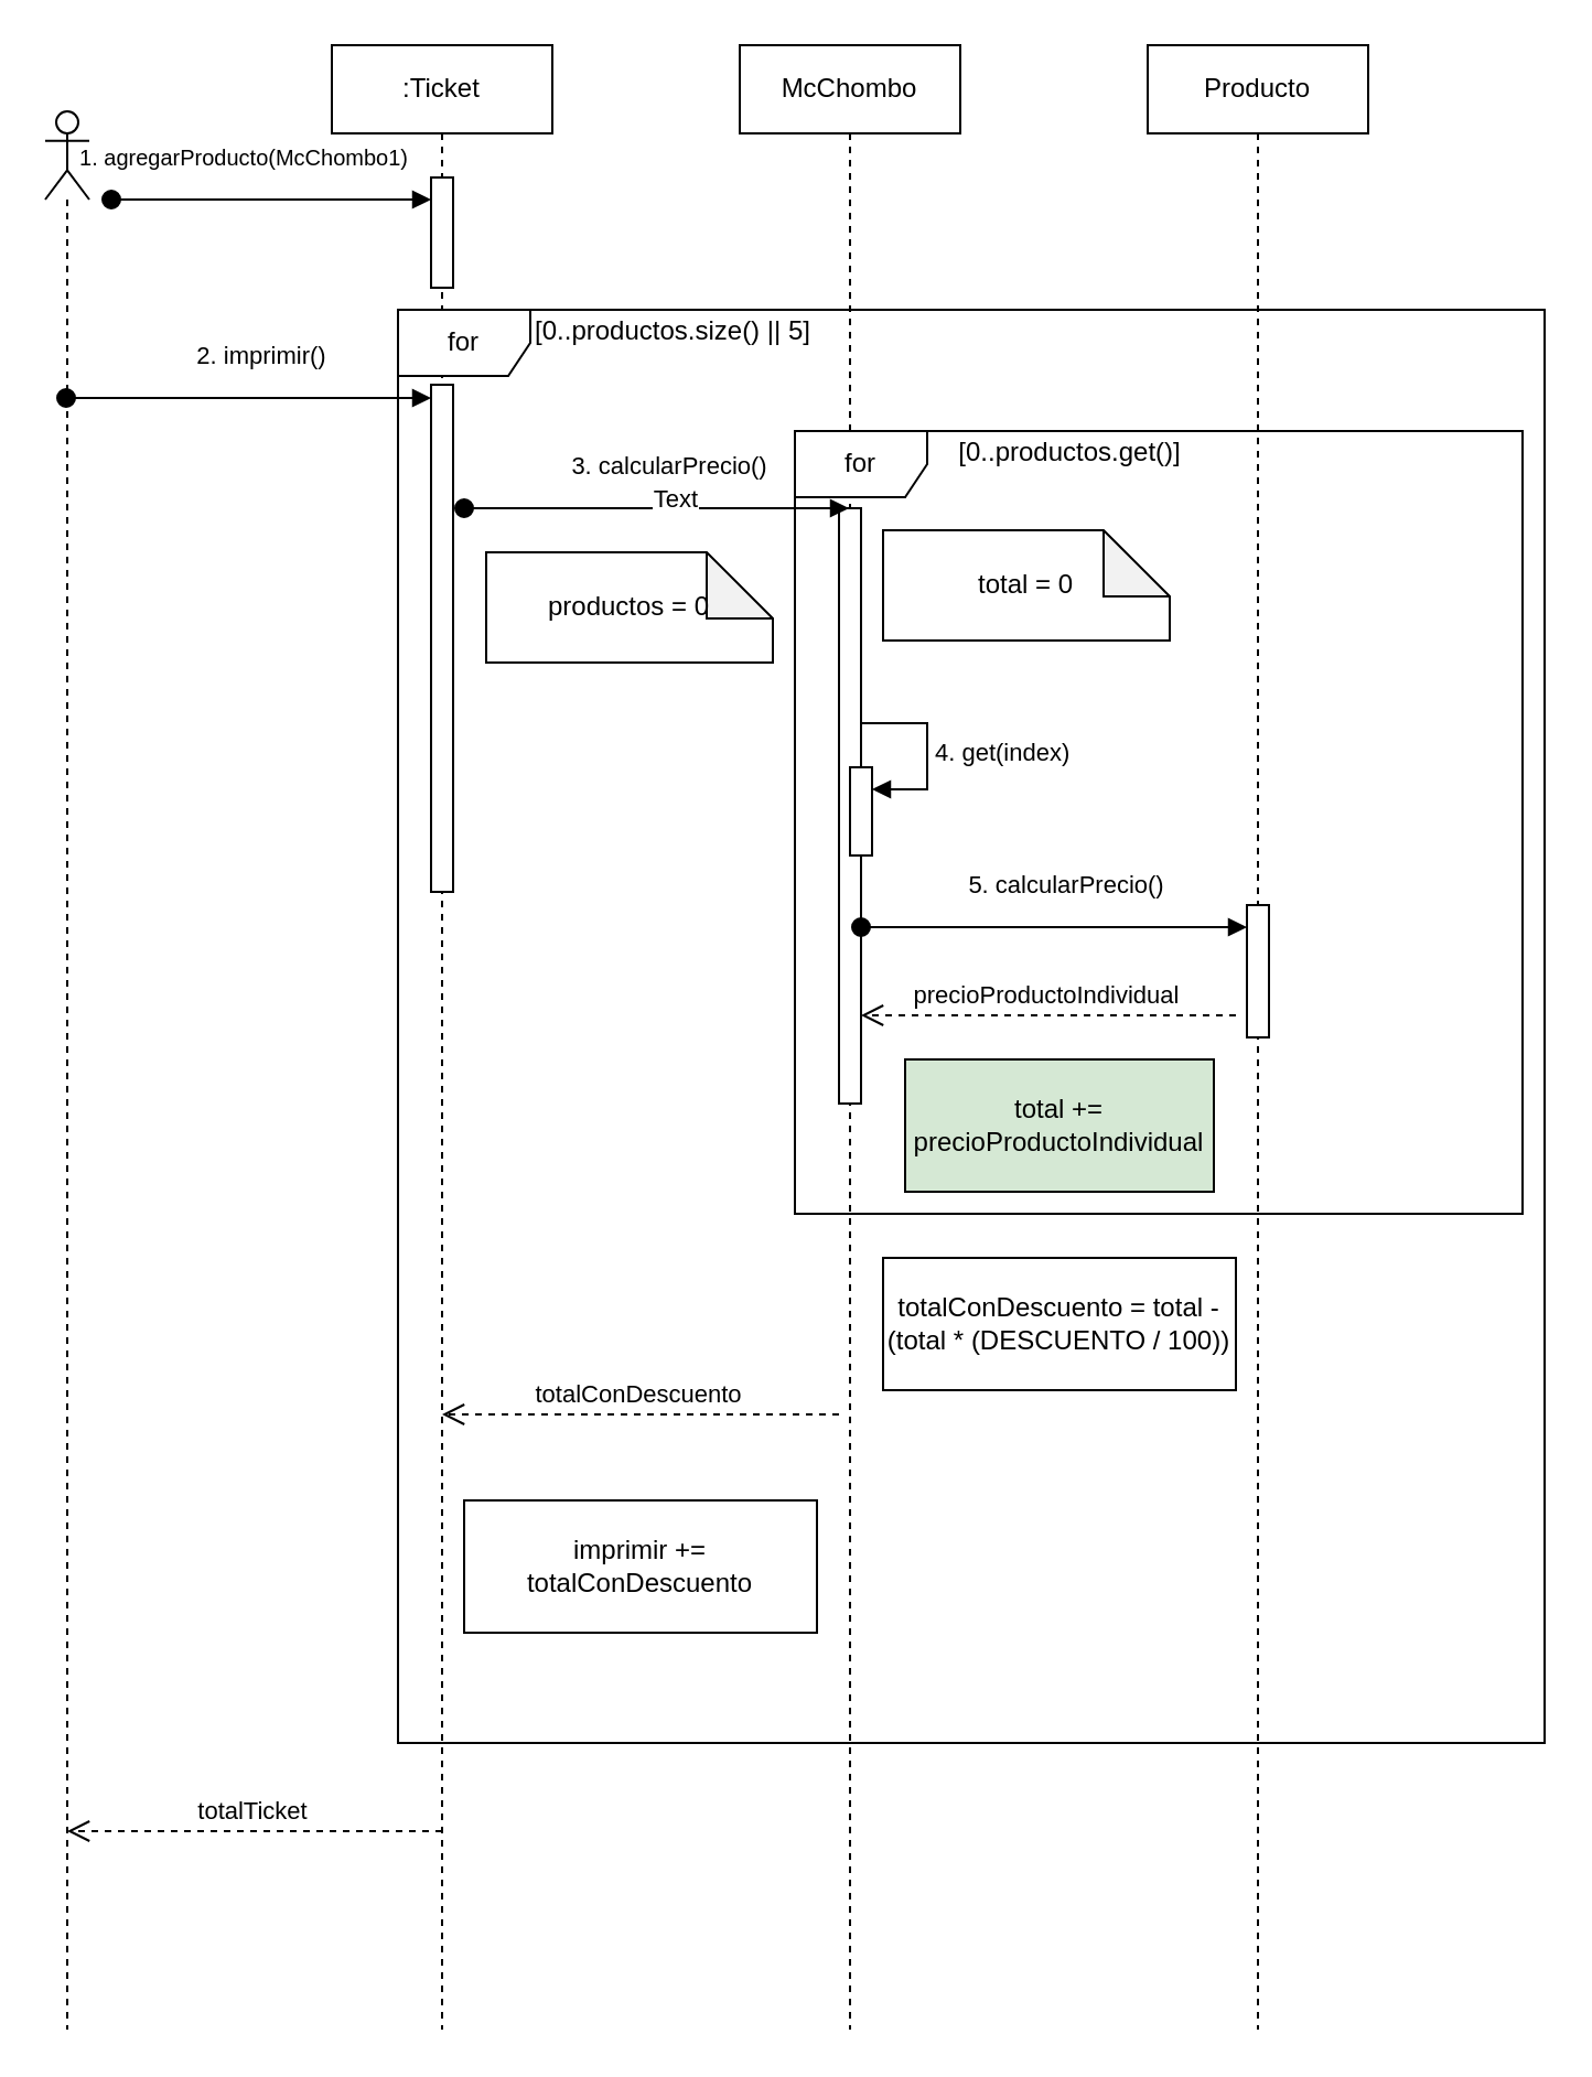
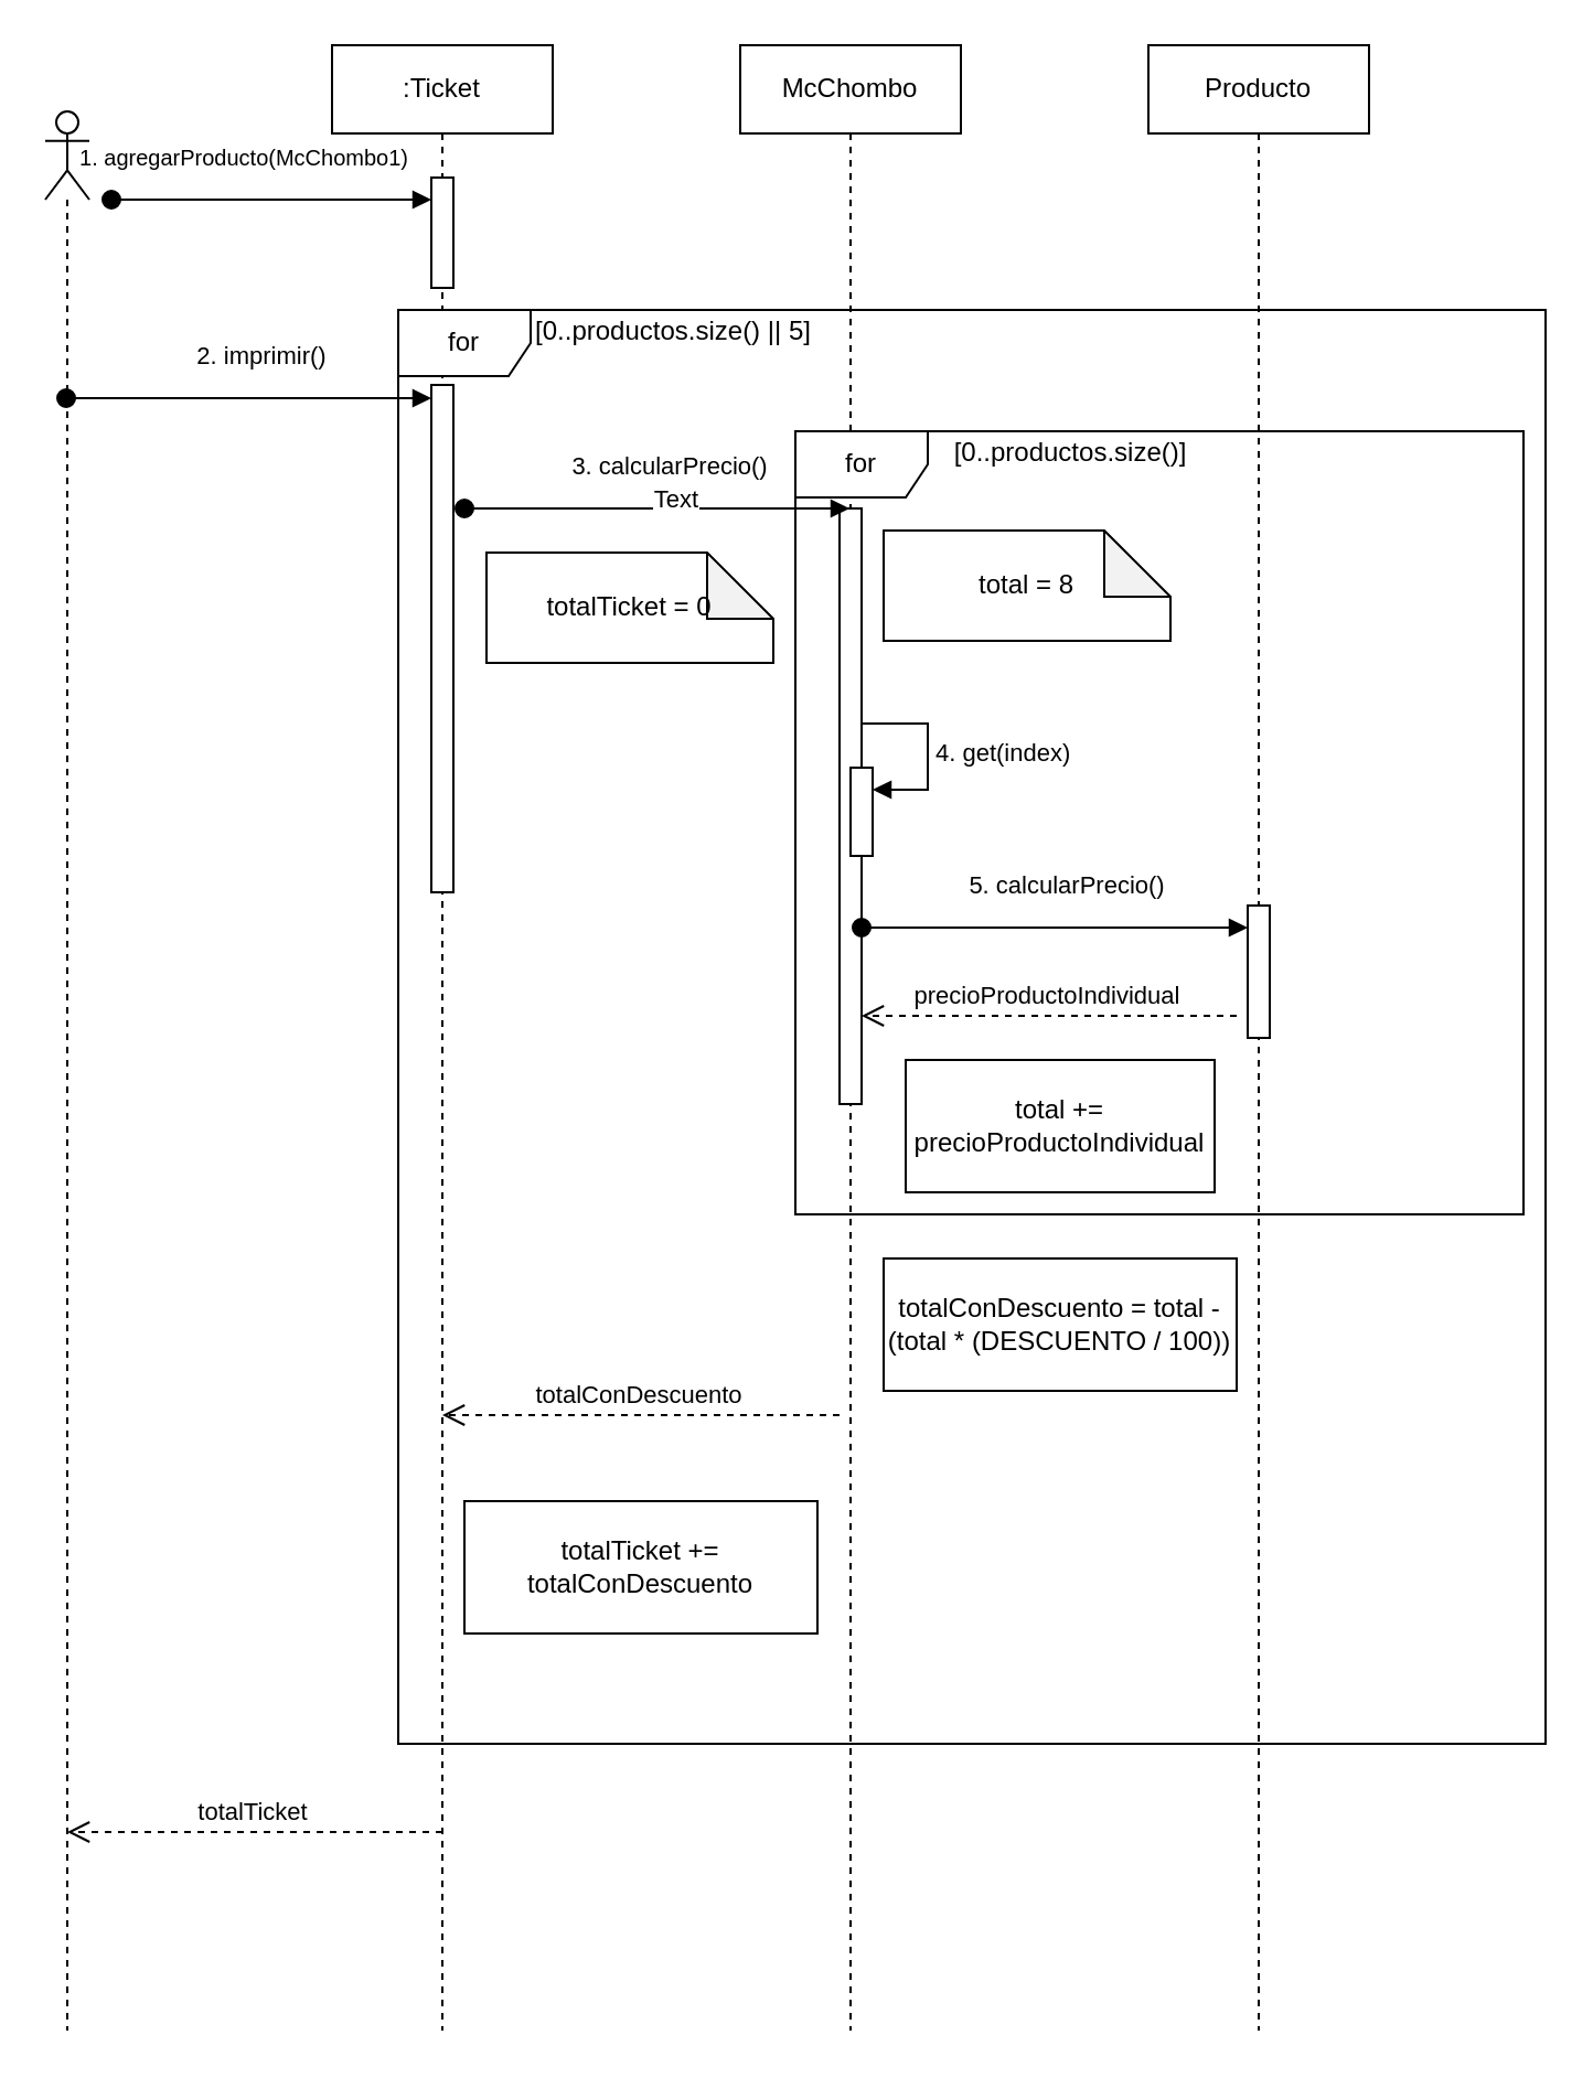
  <mxCell id="0" />
  <mxCell id="1" parent="0" />
  <mxCell id="2" value=":Ticket" style="shape=umlLifeline;perimeter=lifelinePerimeter;whiteSpace=wrap;html=1;container=0;dropTarget=0;collapsible=0;recursiveResize=0;outlineConnect=0;portConstraint=eastwest;newEdgeStyle={&quot;edgeStyle&quot;:&quot;elbowEdgeStyle&quot;,&quot;elbow&quot;:&quot;vertical&quot;,&quot;curved&quot;:0,&quot;rounded&quot;:0};" parent="1" vertex="1"><mxGeometry x="150" y="20" width="100" height="900" as="geometry" /></mxCell>
  <mxCell id="3" value="&lt;font style=&quot;font-size: 10px;&quot;&gt;1. agregarProducto(McChombo1)&lt;/font&gt;" style="html=1;verticalAlign=bottom;startArrow=oval;endArrow=block;startSize=8;edgeStyle=elbowEdgeStyle;elbow=vertical;curved=0;rounded=0;" parent="2" edge="1"><mxGeometry x="-0.172" y="10" relative="1" as="geometry"><mxPoint x="-100" y="70" as="sourcePoint" /><mxPoint x="45" y="70" as="targetPoint" /><mxPoint as="offset" /></mxGeometry></mxCell>
  <mxCell id="4" value="" style="html=1;points=[];perimeter=orthogonalPerimeter;outlineConnect=0;targetShapes=umlLifeline;portConstraint=eastwest;newEdgeStyle={&quot;edgeStyle&quot;:&quot;elbowEdgeStyle&quot;,&quot;elbow&quot;:&quot;vertical&quot;,&quot;curved&quot;:0,&quot;rounded&quot;:0};" parent="2" vertex="1"><mxGeometry x="45" y="60" width="10" height="50" as="geometry" /></mxCell>
  <mxCell id="5" value="" style="html=1;points=[];perimeter=orthogonalPerimeter;outlineConnect=0;targetShapes=umlLifeline;portConstraint=eastwest;newEdgeStyle={&quot;edgeStyle&quot;:&quot;elbowEdgeStyle&quot;,&quot;elbow&quot;:&quot;vertical&quot;,&quot;curved&quot;:0,&quot;rounded&quot;:0};" parent="2" vertex="1"><mxGeometry x="45" y="154" width="10" height="230" as="geometry" /></mxCell>
  <mxCell id="6" value="" style="shape=umlLifeline;perimeter=lifelinePerimeter;whiteSpace=wrap;html=1;container=1;dropTarget=0;collapsible=0;recursiveResize=0;outlineConnect=0;portConstraint=eastwest;newEdgeStyle={&quot;edgeStyle&quot;:&quot;elbowEdgeStyle&quot;,&quot;elbow&quot;:&quot;vertical&quot;,&quot;curved&quot;:0,&quot;rounded&quot;:0};participant=umlActor;" parent="1" vertex="1"><mxGeometry x="20" y="50" width="20" height="870" as="geometry" /></mxCell>
  <mxCell id="7" value="&lt;font style=&quot;font-size: 11px;&quot;&gt;2. imprimir()&lt;/font&gt;" style="html=1;verticalAlign=bottom;startArrow=oval;endArrow=block;startSize=8;edgeStyle=elbowEdgeStyle;elbow=vertical;curved=0;rounded=0;" parent="1" source="6" edge="1"><mxGeometry x="0.063" y="10" relative="1" as="geometry"><mxPoint x="50" y="180" as="sourcePoint" /><mxPoint x="195" y="180" as="targetPoint" /><mxPoint as="offset" /></mxGeometry></mxCell>
  <mxCell id="8" value="McChombo" style="shape=umlLifeline;perimeter=lifelinePerimeter;whiteSpace=wrap;html=1;container=0;dropTarget=0;collapsible=0;recursiveResize=0;outlineConnect=0;portConstraint=eastwest;newEdgeStyle={&quot;edgeStyle&quot;:&quot;elbowEdgeStyle&quot;,&quot;elbow&quot;:&quot;vertical&quot;,&quot;curved&quot;:0,&quot;rounded&quot;:0};" parent="1" vertex="1"><mxGeometry x="335" y="20" width="100" height="900" as="geometry" /></mxCell>
  <mxCell id="9" value="" style="html=1;points=[];perimeter=orthogonalPerimeter;outlineConnect=0;targetShapes=umlLifeline;portConstraint=eastwest;newEdgeStyle={&quot;edgeStyle&quot;:&quot;elbowEdgeStyle&quot;,&quot;elbow&quot;:&quot;vertical&quot;,&quot;curved&quot;:0,&quot;rounded&quot;:0};" parent="8" vertex="1"><mxGeometry x="45" y="210" width="10" height="270" as="geometry" /></mxCell>
  <mxCell id="10" value="" style="html=1;points=[];perimeter=orthogonalPerimeter;outlineConnect=0;targetShapes=umlLifeline;portConstraint=eastwest;newEdgeStyle={&quot;edgeStyle&quot;:&quot;elbowEdgeStyle&quot;,&quot;elbow&quot;:&quot;vertical&quot;,&quot;curved&quot;:0,&quot;rounded&quot;:0};" parent="8" vertex="1"><mxGeometry x="50" y="327.5" width="10" height="40" as="geometry" /></mxCell>
  <mxCell id="11" value="4. get(index)" style="html=1;align=left;spacingLeft=2;endArrow=block;rounded=0;edgeStyle=orthogonalEdgeStyle;curved=0;rounded=0;" parent="8" target="10" edge="1"><mxGeometry relative="1" as="geometry"><mxPoint x="55" y="307.5" as="sourcePoint" /><Array as="points"><mxPoint x="85" y="337.5" /></Array></mxGeometry></mxCell>
  <mxCell id="12" value="for" style="shape=umlFrame;whiteSpace=wrap;html=1;pointerEvents=0;" parent="1" vertex="1"><mxGeometry x="180" y="140" width="520" height="650" as="geometry" /></mxCell>
  <mxCell id="13" value="[0..productos.size() || 5]" style="text;html=1;strokeColor=none;fillColor=none;align=center;verticalAlign=middle;whiteSpace=wrap;rounded=0;" parent="1" vertex="1"><mxGeometry x="240" y="135" width="130" height="30" as="geometry" /></mxCell>
  <mxCell id="14" value="&lt;font style=&quot;font-size: 11px;&quot;&gt;3. calcularPrecio()&lt;/font&gt;" style="html=1;verticalAlign=bottom;startArrow=oval;endArrow=block;startSize=8;edgeStyle=elbowEdgeStyle;elbow=vertical;curved=0;rounded=0;" parent="1" target="8" edge="1"><mxGeometry x="0.063" y="10" relative="1" as="geometry"><mxPoint x="210" y="230" as="sourcePoint" /><mxPoint x="375" y="230" as="targetPoint" /><mxPoint as="offset" /></mxGeometry></mxCell>
  <mxCell id="15" value="Text" style="edgeLabel;html=1;align=center;verticalAlign=middle;resizable=0;points=[];" parent="14" connectable="0" vertex="1"><mxGeometry x="0.084" y="5" relative="1" as="geometry"><mxPoint as="offset" /></mxGeometry></mxCell>
  <mxCell id="16" value="Producto" style="shape=umlLifeline;perimeter=lifelinePerimeter;whiteSpace=wrap;html=1;container=0;dropTarget=0;collapsible=0;recursiveResize=0;outlineConnect=0;portConstraint=eastwest;newEdgeStyle={&quot;edgeStyle&quot;:&quot;elbowEdgeStyle&quot;,&quot;elbow&quot;:&quot;vertical&quot;,&quot;curved&quot;:0,&quot;rounded&quot;:0};" parent="1" vertex="1"><mxGeometry x="520" y="20" width="100" height="900" as="geometry" /></mxCell>
  <mxCell id="17" value="" style="html=1;points=[];perimeter=orthogonalPerimeter;outlineConnect=0;targetShapes=umlLifeline;portConstraint=eastwest;newEdgeStyle={&quot;edgeStyle&quot;:&quot;elbowEdgeStyle&quot;,&quot;elbow&quot;:&quot;vertical&quot;,&quot;curved&quot;:0,&quot;rounded&quot;:0};" parent="16" vertex="1"><mxGeometry x="45" y="390" width="10" height="60" as="geometry" /></mxCell>
  <mxCell id="18" value="for" style="shape=umlFrame;whiteSpace=wrap;html=1;pointerEvents=0;" parent="1" vertex="1"><mxGeometry x="360" y="195" width="330" height="355" as="geometry" /></mxCell>
- <mxCell id="19" value="[0..productos.get()]" style="text;html=1;strokeColor=none;fillColor=none;align=center;verticalAlign=middle;whiteSpace=wrap;rounded=0;" parent="1" vertex="1"><mxGeometry x="420" y="190" width="130" height="30" as="geometry" /></mxCell>
+ <mxCell id="19" value="[0..productos.size()]" style="text;html=1;strokeColor=none;fillColor=none;align=center;verticalAlign=middle;whiteSpace=wrap;rounded=0;" parent="1" vertex="1"><mxGeometry x="420" y="190" width="130" height="30" as="geometry" /></mxCell>
  <mxCell id="20" value="&lt;font style=&quot;font-size: 11px;&quot;&gt;5. calcularPrecio()&lt;/font&gt;" style="html=1;verticalAlign=bottom;startArrow=oval;endArrow=block;startSize=8;edgeStyle=elbowEdgeStyle;elbow=vertical;curved=0;rounded=0;" parent="1" edge="1"><mxGeometry x="0.063" y="10" relative="1" as="geometry"><mxPoint x="390" y="420" as="sourcePoint" /><mxPoint x="565" y="420" as="targetPoint" /><mxPoint as="offset" /></mxGeometry></mxCell>
  <mxCell id="21" value="precioProductoIndividual" style="html=1;verticalAlign=bottom;endArrow=open;dashed=1;endSize=8;edgeStyle=elbowEdgeStyle;elbow=vertical;curved=0;rounded=0;" parent="1" edge="1"><mxGeometry x="0.006" relative="1" as="geometry"><mxPoint x="560" y="460" as="sourcePoint" /><mxPoint x="390" y="460" as="targetPoint" /><mxPoint as="offset" /></mxGeometry></mxCell>
- <mxCell id="22" value="total = 0" style="shape=note;whiteSpace=wrap;html=1;backgroundOutline=1;darkOpacity=0.05;" parent="1" vertex="1"><mxGeometry x="400" y="240" width="130" height="50" as="geometry" /></mxCell>
- <mxCell id="23" value="total += precioProductoIndividual" style="rounded=0;whiteSpace=wrap;html=1;fillColor=#d5e8d4;" parent="1" vertex="1"><mxGeometry x="410" y="480" width="140" height="60" as="geometry" /></mxCell>
+ <mxCell id="22" value="total = 8" style="shape=note;whiteSpace=wrap;html=1;backgroundOutline=1;darkOpacity=0.05;" parent="1" vertex="1"><mxGeometry x="400" y="240" width="130" height="50" as="geometry" /></mxCell>
+ <mxCell id="23" value="total += precioProductoIndividual" style="rounded=0;whiteSpace=wrap;html=1;" parent="1" vertex="1"><mxGeometry x="410" y="480" width="140" height="60" as="geometry" /></mxCell>
  <mxCell id="24" value="totalConDescuento =&amp;nbsp;total - (total * (DESCUENTO / 100))" style="rounded=0;whiteSpace=wrap;html=1;" parent="1" vertex="1"><mxGeometry x="400" y="570" width="160" height="60" as="geometry" /></mxCell>
- <mxCell id="25" value="productos = 0" style="shape=note;whiteSpace=wrap;html=1;backgroundOutline=1;darkOpacity=0.05;" parent="1" vertex="1"><mxGeometry x="220" y="250" width="130" height="50" as="geometry" /></mxCell>
+ <mxCell id="25" value="totalTicket = 0" style="shape=note;whiteSpace=wrap;html=1;backgroundOutline=1;darkOpacity=0.05;" parent="1" vertex="1"><mxGeometry x="220" y="250" width="130" height="50" as="geometry" /></mxCell>
  <mxCell id="26" value="totalConDescuento" style="html=1;verticalAlign=bottom;endArrow=open;dashed=1;endSize=8;edgeStyle=elbowEdgeStyle;elbow=vertical;curved=0;rounded=0;" parent="1" edge="1"><mxGeometry x="0.006" relative="1" as="geometry"><mxPoint x="380" y="641" as="sourcePoint" /><mxPoint x="200" y="641" as="targetPoint" /><mxPoint as="offset" /></mxGeometry></mxCell>
- <mxCell id="27" value="imprimir += totalConDescuento" style="rounded=0;whiteSpace=wrap;html=1;" parent="1" vertex="1"><mxGeometry x="210" y="680" width="160" height="60" as="geometry" /></mxCell>
+ <mxCell id="27" value="totalTicket += totalConDescuento" style="rounded=0;whiteSpace=wrap;html=1;" parent="1" vertex="1"><mxGeometry x="210" y="680" width="160" height="60" as="geometry" /></mxCell>
  <mxCell id="28" value="totalTicket" style="html=1;verticalAlign=bottom;endArrow=open;dashed=1;endSize=8;edgeStyle=elbowEdgeStyle;elbow=vertical;curved=0;rounded=0;" parent="1" edge="1"><mxGeometry x="0.006" relative="1" as="geometry"><mxPoint x="200" y="830" as="sourcePoint" /><mxPoint x="30" y="830" as="targetPoint" /><mxPoint as="offset" /></mxGeometry></mxCell>
